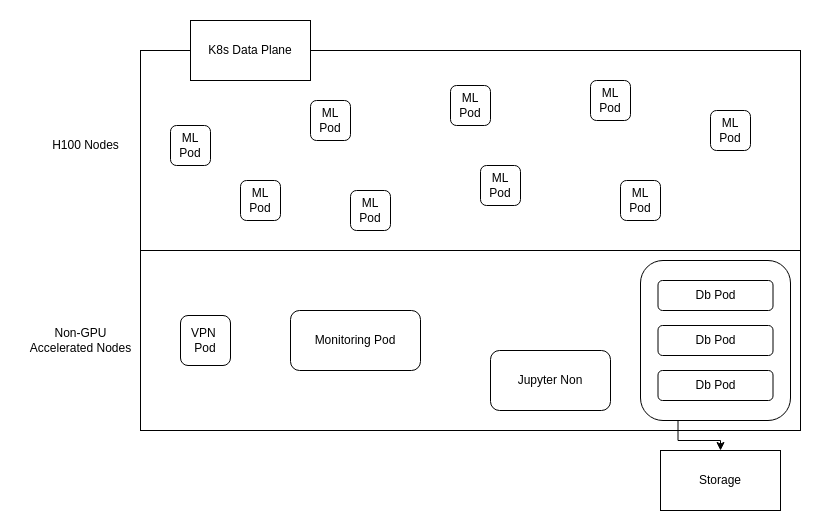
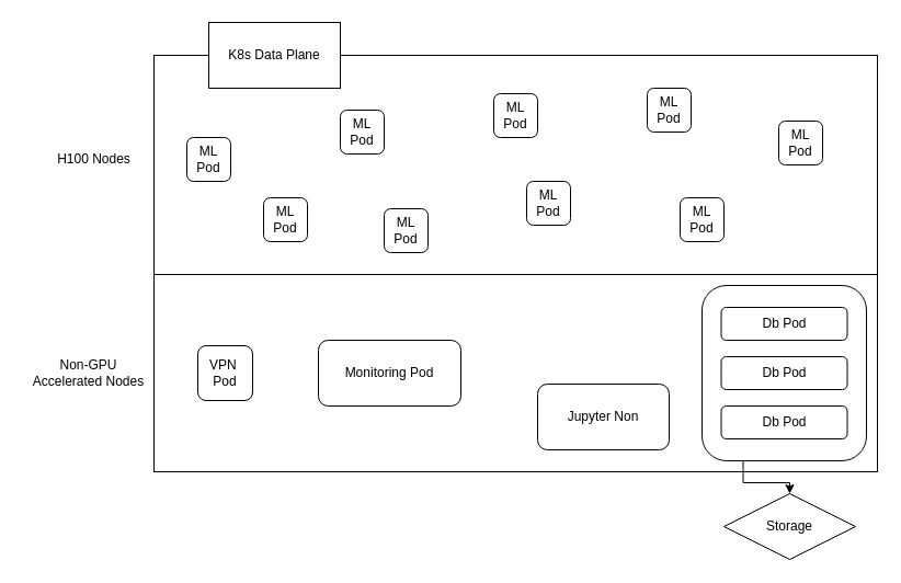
  <mxCell id="0" />
  <mxCell id="1" parent="0" />
  <mxCell id="2" value="" style="rounded=0;whiteSpace=wrap;html=1;" vertex="1" parent="1"><mxGeometry x="140" y="50" width="660" height="380" as="geometry" /></mxCell>
  <mxCell id="3" value="K8s Data Plane" style="rounded=0;whiteSpace=wrap;html=1;" vertex="1" parent="1"><mxGeometry x="190" y="20" width="120" height="60" as="geometry" /></mxCell>
  <mxCell id="4" value="ML&lt;div&gt;Pod&lt;/div&gt;" style="rounded=1;whiteSpace=wrap;html=1;" vertex="1" parent="1"><mxGeometry x="170" y="125" width="40" height="40" as="geometry" /></mxCell>
  <mxCell id="5" value="" style="rounded=0;whiteSpace=wrap;html=1;" vertex="1" parent="1"><mxGeometry x="140" y="250" width="660" height="180" as="geometry" /></mxCell>
  <mxCell id="6" value="H100 Nodes" style="text;html=1;align=center;verticalAlign=middle;resizable=0;points=[];autosize=1;strokeColor=none;fillColor=none;" vertex="1" parent="1"><mxGeometry x="40" y="130" width="90" height="30" as="geometry" /></mxCell>
  <mxCell id="7" value="Non-GPU&lt;div&gt;Accelerated Nodes&lt;/div&gt;" style="text;html=1;align=center;verticalAlign=middle;resizable=0;points=[];autosize=1;strokeColor=none;fillColor=none;" vertex="1" parent="1"><mxGeometry x="20" y="320" width="120" height="40" as="geometry" /></mxCell>
  <mxCell id="8" value="ML&lt;div&gt;Pod&lt;/div&gt;" style="rounded=1;whiteSpace=wrap;html=1;" vertex="1" parent="1"><mxGeometry x="310" y="100" width="40" height="40" as="geometry" /></mxCell>
  <mxCell id="9" value="ML&lt;div&gt;Pod&lt;/div&gt;" style="rounded=1;whiteSpace=wrap;html=1;" vertex="1" parent="1"><mxGeometry x="590" y="80" width="40" height="40" as="geometry" /></mxCell>
  <mxCell id="10" value="ML&lt;div&gt;Pod&lt;/div&gt;" style="rounded=1;whiteSpace=wrap;html=1;" vertex="1" parent="1"><mxGeometry x="620" y="180" width="40" height="40" as="geometry" /></mxCell>
  <mxCell id="11" value="ML&lt;div&gt;Pod&lt;/div&gt;" style="rounded=1;whiteSpace=wrap;html=1;" vertex="1" parent="1"><mxGeometry x="480" y="165" width="40" height="40" as="geometry" /></mxCell>
  <mxCell id="12" value="ML&lt;div&gt;Pod&lt;/div&gt;" style="rounded=1;whiteSpace=wrap;html=1;" vertex="1" parent="1"><mxGeometry x="450" y="85" width="40" height="40" as="geometry" /></mxCell>
  <mxCell id="13" value="ML&lt;div&gt;Pod&lt;/div&gt;" style="rounded=1;whiteSpace=wrap;html=1;" vertex="1" parent="1"><mxGeometry x="710" y="110" width="40" height="40" as="geometry" /></mxCell>
  <mxCell id="14" value="ML&lt;div&gt;Pod&lt;/div&gt;" style="rounded=1;whiteSpace=wrap;html=1;" vertex="1" parent="1"><mxGeometry x="350" y="190" width="40" height="40" as="geometry" /></mxCell>
  <mxCell id="15" value="ML&lt;div&gt;Pod&lt;/div&gt;" style="rounded=1;whiteSpace=wrap;html=1;" vertex="1" parent="1"><mxGeometry x="240" y="180" width="40" height="40" as="geometry" /></mxCell>
  <mxCell id="16" value="VPN&amp;nbsp;&lt;div&gt;Pod&lt;/div&gt;" style="rounded=1;whiteSpace=wrap;html=1;" vertex="1" parent="1"><mxGeometry x="180" y="315" width="50" height="50" as="geometry" /></mxCell>
  <mxCell id="17" value="Monitoring&amp;nbsp;&lt;span style=&quot;background-color: initial;&quot;&gt;Pod&lt;/span&gt;" style="rounded=1;whiteSpace=wrap;html=1;" vertex="1" parent="1"><mxGeometry x="290" y="310" width="130" height="60" as="geometry" /></mxCell>
  <mxCell id="18" style="edgeStyle=orthogonalEdgeStyle;rounded=0;orthogonalLoop=1;jettySize=auto;html=1;exitX=0.25;exitY=1;exitDx=0;exitDy=0;entryX=0.5;entryY=0;entryDx=0;entryDy=0;" edge="1" parent="1" source="19" target="23"><mxGeometry relative="1" as="geometry" /></mxCell>
  <mxCell id="19" value="" style="rounded=1;whiteSpace=wrap;html=1;" vertex="1" parent="1"><mxGeometry x="640" y="260" width="150" height="160" as="geometry" /></mxCell>
  <mxCell id="20" value="Db&amp;nbsp;&lt;span style=&quot;background-color: initial;&quot;&gt;Pod&lt;/span&gt;" style="rounded=1;whiteSpace=wrap;html=1;" vertex="1" parent="1"><mxGeometry x="657.5" y="280" width="115" height="30" as="geometry" /></mxCell>
  <mxCell id="21" value="Db&amp;nbsp;&lt;span style=&quot;background-color: initial;&quot;&gt;Pod&lt;/span&gt;" style="rounded=1;whiteSpace=wrap;html=1;" vertex="1" parent="1"><mxGeometry x="657.5" y="325" width="115" height="30" as="geometry" /></mxCell>
  <mxCell id="22" value="Db&amp;nbsp;&lt;span style=&quot;background-color: initial;&quot;&gt;Pod&lt;/span&gt;" style="rounded=1;whiteSpace=wrap;html=1;" vertex="1" parent="1"><mxGeometry x="657.5" y="370" width="115" height="30" as="geometry" /></mxCell>
- <mxCell id="23" value="Storage" style="rounded=0;whiteSpace=wrap;html=1;" vertex="1" parent="1"><mxGeometry x="660" y="450" width="120" height="60" as="geometry" /></mxCell>
+ <mxCell id="23" value="Storage" style="rhombus;whiteSpace=wrap;html=1;" vertex="1" parent="1"><mxGeometry x="660" y="450" width="120" height="60" as="geometry" /></mxCell>
  <mxCell id="24" value="Jupyter Non" style="rounded=1;whiteSpace=wrap;html=1;" vertex="1" parent="1"><mxGeometry x="490" y="350" width="120" height="60" as="geometry" /></mxCell>
